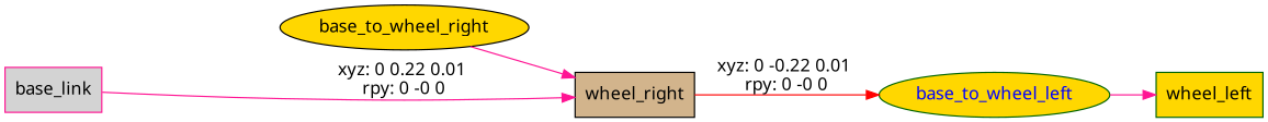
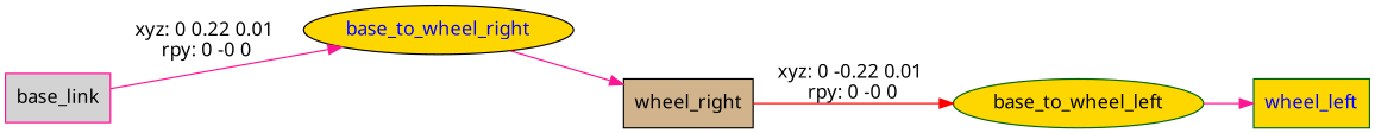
  digraph {
    fontname="Noto Sans"
    rankdir=LR
    node [color=black fillcolor=gold fontname="Noto Sans" shape=box style=filled]
    edge [color=deeppink fontname="Noto Sans"]
    n1 [color=deeppink fillcolor=lightgrey label=base_link]
-   base_to_wheel_right [fontcolor=black shape=ellipse]
-   base_to_wheel_left [color=darkgreen fontcolor=blue shape=ellipse]
-   n4 [color=darkgreen label=wheel_left]
+   base_to_wheel_right [fontcolor=blue shape=ellipse]
+   base_to_wheel_left [color=darkgreen fontcolor=black shape=ellipse]
+   n4 [color=darkgreen label=wheel_left fontcolor=blue]
    n5 [fillcolor=tan label=wheel_right]
-   n1 -> n5 [label="xyz: 0 0.22 0.01 \nrpy: 0 -0 0"]
+   n1 -> base_to_wheel_right [label="xyz: 0 0.22 0.01 \nrpy: 0 -0 0"]
    base_to_wheel_right -> n5
    base_to_wheel_left -> n4
    n5 -> base_to_wheel_left [color=red label="xyz: 0 -0.22 0.01 \nrpy: 0 -0 0"]
  }
